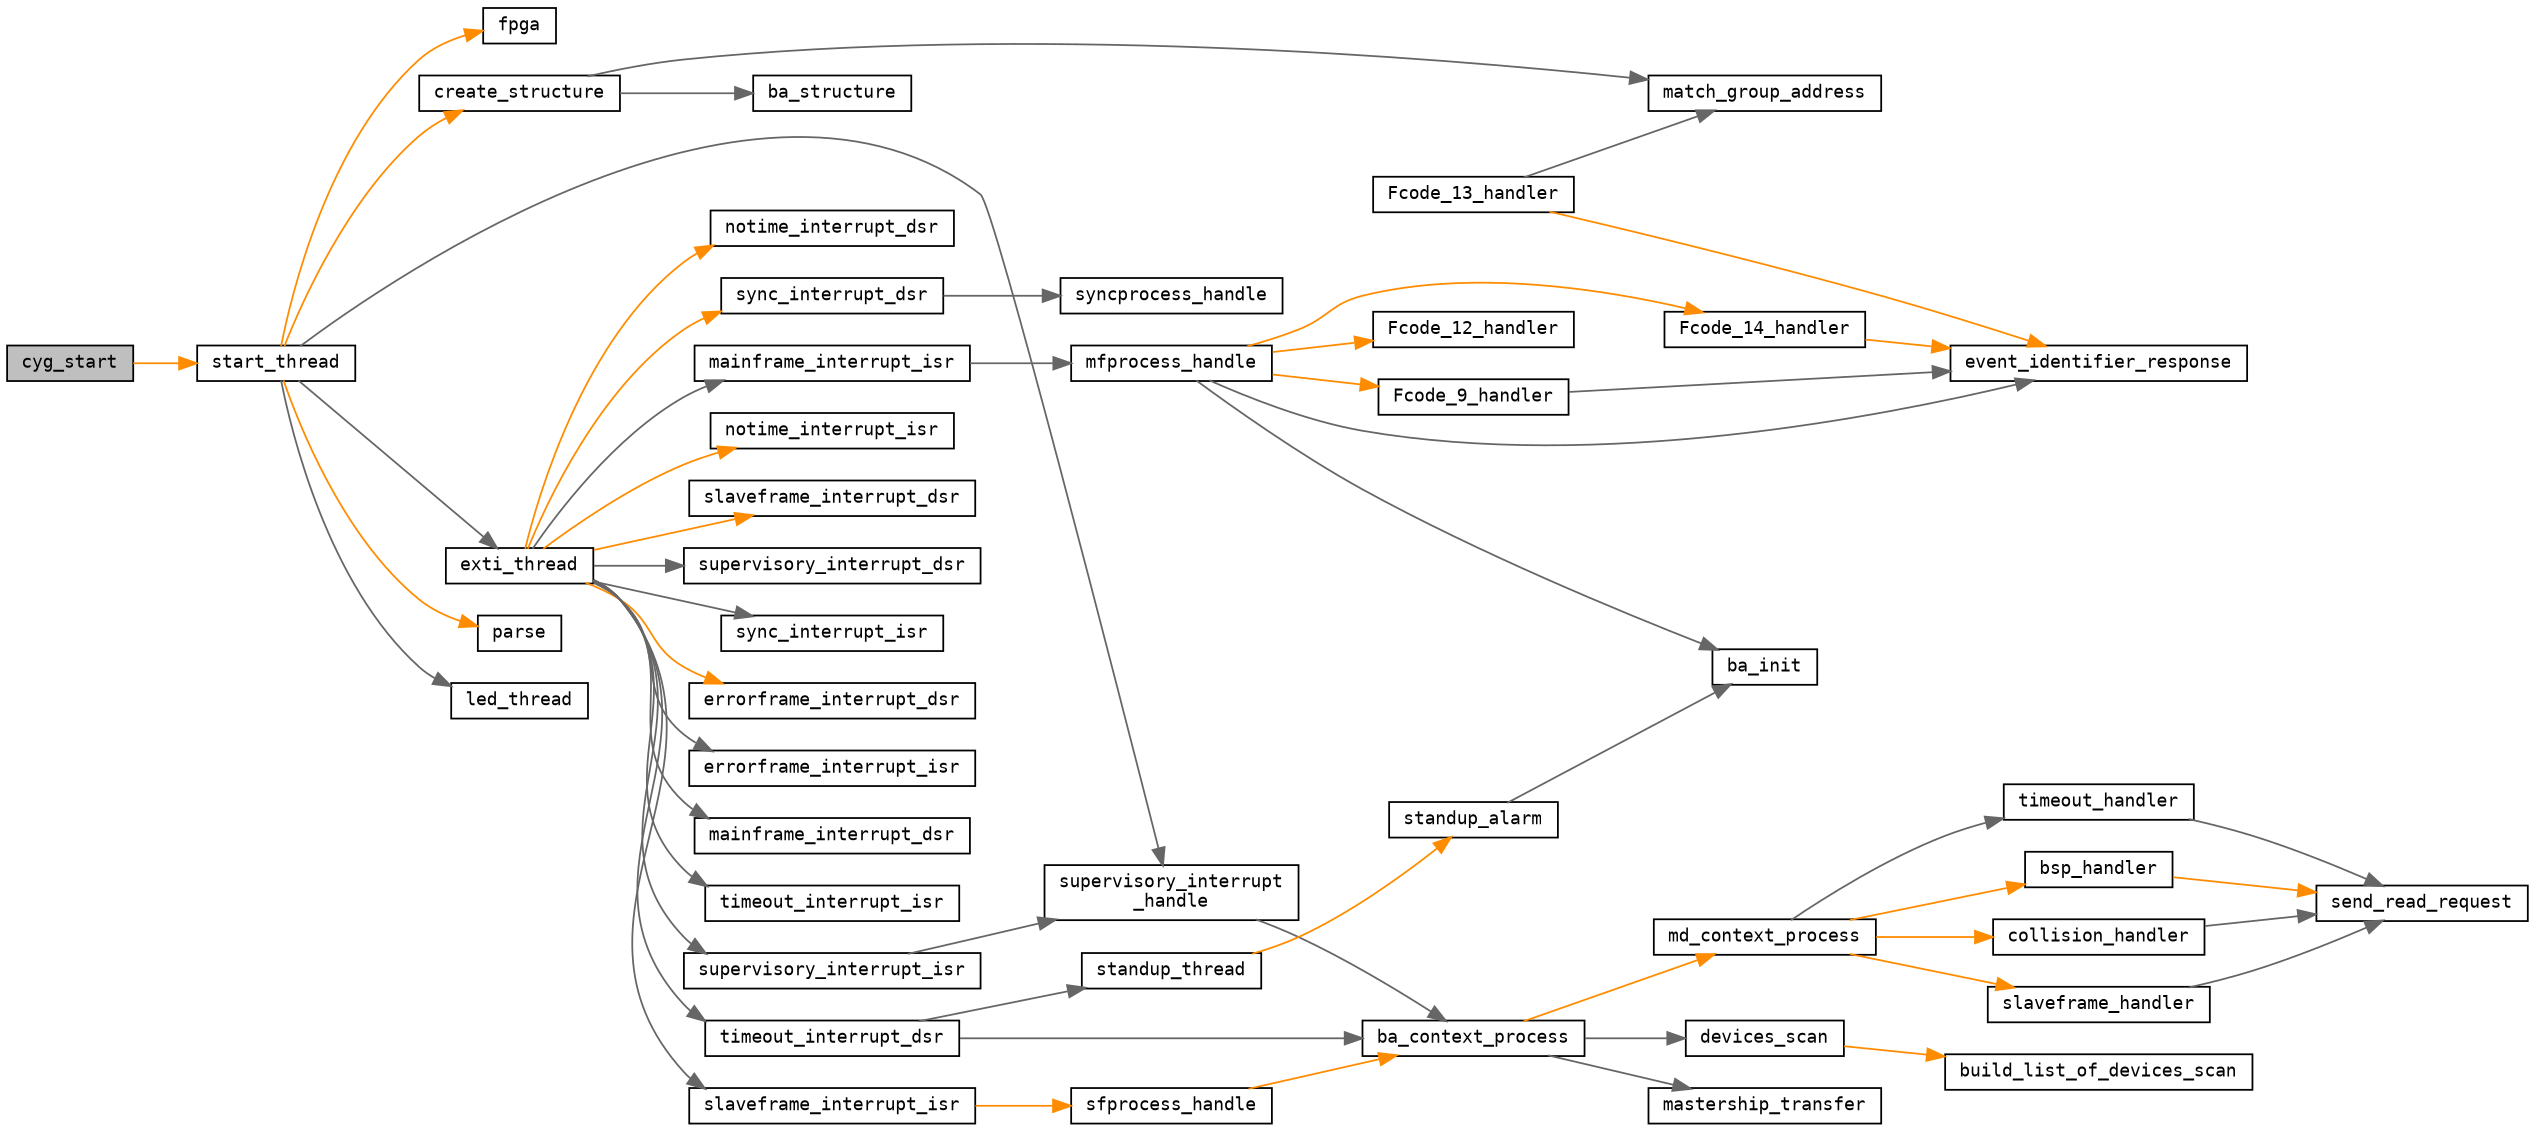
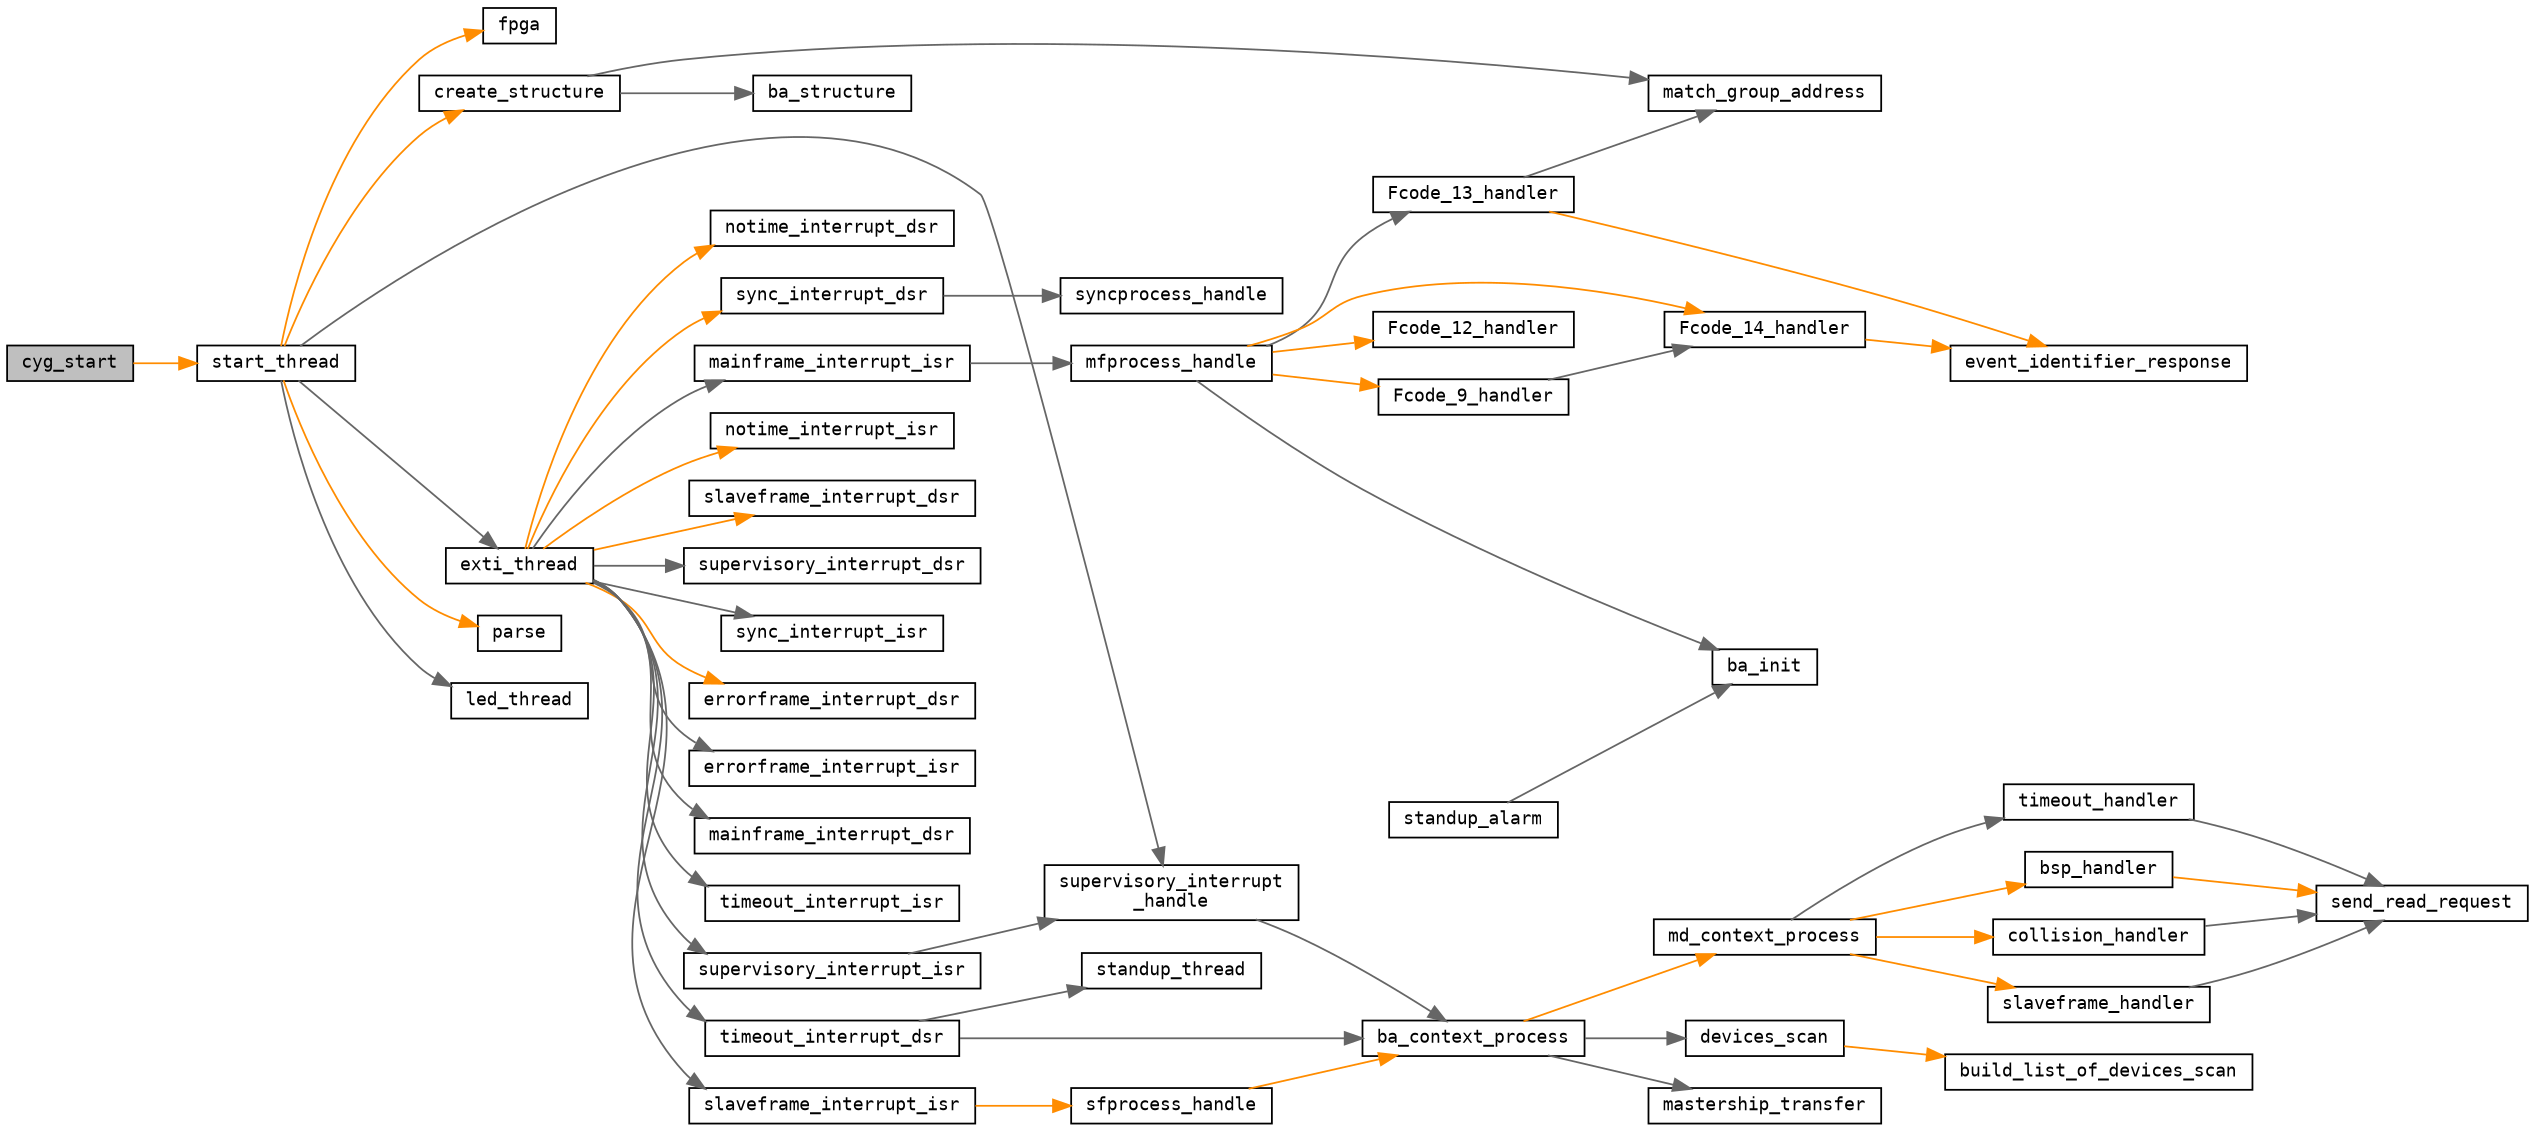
  digraph {
    fontname="DejaVu Sans Mono"
    rankdir=LR
    node [color=black fillcolor=white fontname="DejaVu Sans Mono" fontsize=10 shape=record style=filled]
    edge [color=gray40 fontname="DejaVu Sans Mono" fontsize=10 labelfontname=Helvetica labelfontsize=10 style=solid]
    n1 [fillcolor=grey75 fontcolor=black height=0.2 label=cyg_start width=0.4]
    n2 [height=0.2 label=start_thread width=0.4]
    n3 [height=0.2 label=fpga width=0.4]
    n4 [height=0.2 label=exti_thread width=0.4]
    n5 [height=0.2 label=parse width=0.4]
    n6 [height=0.2 label=create_structure width=0.4]
    n7 [height=0.2 label=led_thread width=0.4]
    n8 [height=0.2 label="supervisory_interrupt\l_handle" width=0.4]
    n9 [height=0.2 label=errorframe_interrupt_dsr width=0.4]
    n10 [height=0.2 label=errorframe_interrupt_isr width=0.4]
    n11 [height=0.2 label=mainframe_interrupt_dsr width=0.4]
    n12 [height=0.2 label=mainframe_interrupt_isr width=0.4]
    n13 [height=0.2 label=notime_interrupt_dsr width=0.4]
    n14 [height=0.2 label=notime_interrupt_isr width=0.4]
    n15 [height=0.2 label=slaveframe_interrupt_dsr width=0.4]
    n16 [height=0.2 label=slaveframe_interrupt_isr width=0.4]
    n17 [height=0.2 label=supervisory_interrupt_dsr width=0.4]
    n18 [height=0.2 label=supervisory_interrupt_isr width=0.4]
    n19 [height=0.2 label=sync_interrupt_dsr width=0.4]
    n20 [height=0.2 label=sync_interrupt_isr width=0.4]
    n21 [height=0.2 label=timeout_interrupt_dsr width=0.4]
    n22 [height=0.2 label=timeout_interrupt_isr width=0.4]
    n23 [height=0.2 label=match_group_address width=0.4]
    n24 [height=0.2 label=ba_structure width=0.4]
    n25 [height=0.2 label=mfprocess_handle width=0.4]
    n26 [height=0.2 label=sfprocess_handle width=0.4]
    n27 [height=0.2 label=ba_context_process width=0.4]
    n28 [height=0.2 label=syncprocess_handle width=0.4]
    n29 [height=0.2 label=standup_thread width=0.4]
    n30 [height=0.2 label=ba_init width=0.4]
    n31 [height=0.2 label=Fcode_12_handler width=0.4]
    n32 [height=0.2 label=Fcode_13_handler width=0.4]
    n33 [height=0.2 label=Fcode_14_handler width=0.4]
    n34 [height=0.2 label=Fcode_9_handler width=0.4]
    n35 [height=0.2 label=event_identifier_response width=0.4]
    n36 [height=0.2 label=devices_scan width=0.4]
    n37 [height=0.2 label=mastership_transfer width=0.4]
    n38 [height=0.2 label=md_context_process width=0.4]
    n39 [height=0.2 label=build_list_of_devices_scan width=0.4]
    n40 [height=0.2 label=bsp_handler width=0.4]
    n41 [height=0.2 label=collision_handler width=0.4]
    n42 [height=0.2 label=slaveframe_handler width=0.4]
    n43 [height=0.2 label=timeout_handler width=0.4]
    n44 [height=0.2 label=send_read_request width=0.4]
    n45 [height=0.2 label=standup_alarm width=0.4]
    n1 -> n2 [color=darkorange]
    n2 -> n3 [color=darkorange]
    n2 -> n4
    n2 -> n5 [color=darkorange]
    n2 -> n6 [color=darkorange]
    n2 -> n7
    n2 -> n8
    n4 -> n9 [color=darkorange]
    n4 -> n10
    n4 -> n11
    n4 -> n12
    n4 -> n13 [color=darkorange]
    n4 -> n14 [color=darkorange]
    n4 -> n15 [color=darkorange]
    n4 -> n16
    n4 -> n17
    n4 -> n18
    n4 -> n19 [color=darkorange]
    n4 -> n20
    n4 -> n21
    n4 -> n22
    n6 -> n23
    n6 -> n24
    n8 -> n27
    n12 -> n25
    n16 -> n26 [color=darkorange]
    n18 -> n8
    n19 -> n28
    n21 -> n27
    n21 -> n29
    n25 -> n30
    n25 -> n31 [color=darkorange]
-   n25 -> n35
+   n25 -> n32
    n25 -> n33 [color=darkorange]
    n25 -> n34 [color=darkorange]
    n26 -> n27 [color=darkorange]
    n27 -> n36
    n27 -> n37
    n27 -> n38 [color=darkorange]
-   n29 -> n45 [color=darkorange]
    n32 -> n23
    n32 -> n35 [color=darkorange]
    n33 -> n35 [color=darkorange]
-   n34 -> n35
+   n34 -> n33
    n36 -> n39 [color=darkorange]
    n38 -> n40 [color=darkorange]
    n38 -> n41 [color=darkorange]
    n38 -> n42 [color=darkorange]
    n38 -> n43
    n40 -> n44 [color=darkorange]
    n41 -> n44
    n42 -> n44
    n43 -> n44
    n45 -> n30
  }
